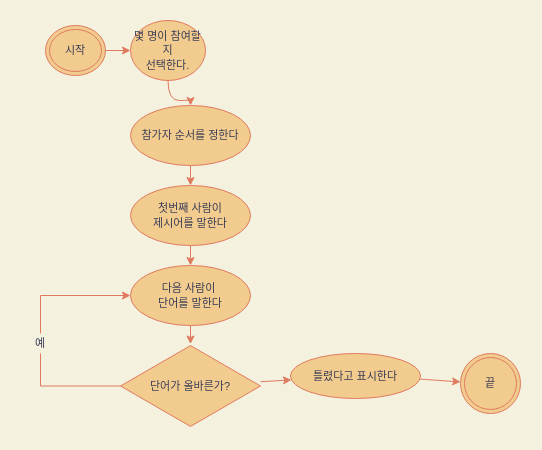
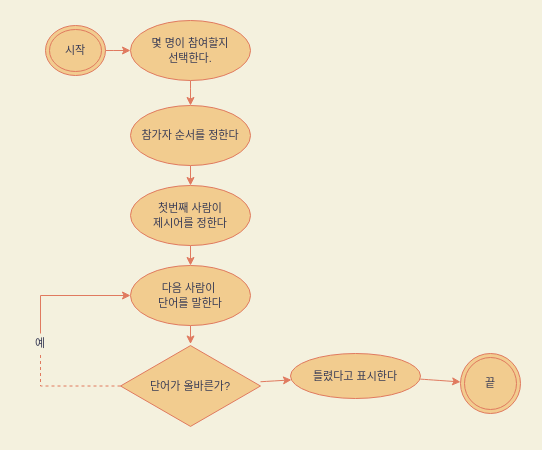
  <mxCell id="0" />
  <mxCell id="1" parent="0" />
  <mxCell id="2" value="" style="edgeStyle=none;orthogonalLoop=1;jettySize=auto;html=1;fontSize=11;verticalAlign=top;curved=1;labelBackgroundColor=#F4F1DE;strokeColor=#E07A5F;fontColor=#393C56;" edge="1" parent="1" source="4" target="16"><mxGeometry relative="1" as="geometry" /></mxCell>
  <mxCell id="3" value="" style="edgeStyle=orthogonalEdgeStyle;rounded=0;sketch=0;orthogonalLoop=1;jettySize=auto;html=1;fontColor=#393C56;strokeColor=#E07A5F;fillColor=#F2CC8F;startArrow=none;" edge="1" parent="1" source="18" target="14"><mxGeometry relative="1" as="geometry"><mxPoint x="110" y="285" as="targetPoint" /><Array as="points"><mxPoint x="40" y="295" /></Array></mxGeometry></mxCell>
  <mxCell id="4" value="&lt;font style=&quot;font-size: 11px&quot;&gt;단어가 올바른가?&lt;/font&gt;" style="html=1;whiteSpace=wrap;aspect=fixed;shape=isoRectangle;fontSize=11;fillColor=#F2CC8F;strokeColor=#E07A5F;fontColor=#393C56;" vertex="1" parent="1"><mxGeometry x="120" y="343.5" width="140" height="84" as="geometry" /></mxCell>
  <mxCell id="5" value="" style="edgeStyle=orthogonalEdgeStyle;orthogonalLoop=1;jettySize=auto;html=1;curved=1;labelBackgroundColor=#F4F1DE;strokeColor=#E07A5F;fontColor=#393C56;" edge="1" parent="1" source="6" target="8"><mxGeometry relative="1" as="geometry" /></mxCell>
  <mxCell id="6" value="&lt;font style=&quot;font-size: 11px&quot;&gt;시작&lt;/font&gt;" style="ellipse;shape=doubleEllipse;whiteSpace=wrap;html=1;fillColor=#F2CC8F;strokeColor=#E07A5F;fontColor=#393C56;" vertex="1" parent="1"><mxGeometry x="45" y="25" width="60" height="50" as="geometry" /></mxCell>
  <mxCell id="7" value="" style="edgeStyle=orthogonalEdgeStyle;orthogonalLoop=1;jettySize=auto;html=1;curved=1;labelBackgroundColor=#F4F1DE;strokeColor=#E07A5F;fontColor=#393C56;" edge="1" parent="1" source="8" target="10"><mxGeometry relative="1" as="geometry" /></mxCell>
- <mxCell id="8" value="&lt;font style=&quot;font-size: 11px&quot;&gt;몇 명이 참여할지 &lt;br&gt;선택한다.&lt;/font&gt;" style="ellipse;whiteSpace=wrap;html=1;fillColor=#F2CC8F;strokeColor=#E07A5F;fontColor=#393C56;" vertex="1" parent="1"><mxGeometry x="130" y="20" width="75" height="60" as="geometry" /></mxCell>
+ <mxCell id="8" value="&lt;font style=&quot;font-size: 11px&quot;&gt;몇 명이 참여할지 &lt;br&gt;선택한다.&lt;/font&gt;" style="ellipse;whiteSpace=wrap;html=1;fillColor=#F2CC8F;strokeColor=#E07A5F;fontColor=#393C56;" vertex="1" parent="1"><mxGeometry x="130" y="20" width="120" height="60" as="geometry" /></mxCell>
  <mxCell id="9" value="" style="edgeStyle=orthogonalEdgeStyle;orthogonalLoop=1;jettySize=auto;html=1;curved=1;labelBackgroundColor=#F4F1DE;strokeColor=#E07A5F;fontColor=#393C56;" edge="1" parent="1" source="10" target="12"><mxGeometry relative="1" as="geometry" /></mxCell>
  <mxCell id="10" value="&lt;font style=&quot;font-size: 11px&quot;&gt;참가자 순서를 정한다&lt;/font&gt;" style="ellipse;whiteSpace=wrap;html=1;fillColor=#F2CC8F;strokeColor=#E07A5F;fontColor=#393C56;" vertex="1" parent="1"><mxGeometry x="130" y="105" width="120" height="60" as="geometry" /></mxCell>
  <mxCell id="11" value="" style="edgeStyle=orthogonalEdgeStyle;orthogonalLoop=1;jettySize=auto;html=1;curved=1;labelBackgroundColor=#F4F1DE;strokeColor=#E07A5F;fontColor=#393C56;" edge="1" parent="1" source="12" target="14"><mxGeometry relative="1" as="geometry" /></mxCell>
- <mxCell id="12" value="&lt;font style=&quot;font-size: 11px&quot;&gt;첫번째 사람이 &lt;br&gt;제시어를 말한다&lt;/font&gt;" style="ellipse;whiteSpace=wrap;html=1;fillColor=#F2CC8F;strokeColor=#E07A5F;fontColor=#393C56;" vertex="1" parent="1"><mxGeometry x="130" y="185" width="120" height="60" as="geometry" /></mxCell>
+ <mxCell id="12" value="&lt;font style=&quot;font-size: 11px&quot;&gt;첫번째 사람이 &lt;br&gt;제시어를 정한다&lt;/font&gt;" style="ellipse;whiteSpace=wrap;html=1;fillColor=#F2CC8F;strokeColor=#E07A5F;fontColor=#393C56;" vertex="1" parent="1"><mxGeometry x="130" y="185" width="120" height="60" as="geometry" /></mxCell>
  <mxCell id="13" value="" style="edgeStyle=orthogonalEdgeStyle;orthogonalLoop=1;jettySize=auto;html=1;curved=1;labelBackgroundColor=#F4F1DE;strokeColor=#E07A5F;fontColor=#393C56;" edge="1" parent="1" source="14" target="4"><mxGeometry relative="1" as="geometry"><mxPoint x="190" y="345" as="targetPoint" /></mxGeometry></mxCell>
  <mxCell id="14" value="&lt;span style=&quot;font-size: 11px&quot;&gt;다음 사람이&amp;nbsp;&lt;br&gt;단어를 말한다&lt;br&gt;&lt;/span&gt;" style="ellipse;whiteSpace=wrap;html=1;fillColor=#F2CC8F;strokeColor=#E07A5F;fontColor=#393C56;flipH=1;flipV=1;" vertex="1" parent="1"><mxGeometry x="130" y="265" width="120" height="60" as="geometry" /></mxCell>
  <mxCell id="15" value="" style="edgeStyle=none;orthogonalLoop=1;jettySize=auto;html=1;fontSize=11;verticalAlign=top;curved=1;labelBackgroundColor=#F4F1DE;strokeColor=#E07A5F;fontColor=#393C56;" edge="1" parent="1" source="16" target="17"><mxGeometry relative="1" as="geometry" /></mxCell>
  <mxCell id="16" value="틀렸다고 표시한다" style="ellipse;whiteSpace=wrap;html=1;fontSize=11;fillColor=#F2CC8F;strokeColor=#E07A5F;fontColor=#393C56;" vertex="1" parent="1"><mxGeometry x="290" y="353" width="130" height="45" as="geometry" /></mxCell>
  <mxCell id="17" value="끝" style="ellipse;shape=doubleEllipse;whiteSpace=wrap;html=1;aspect=fixed;fontSize=11;fillColor=#F2CC8F;strokeColor=#E07A5F;fontColor=#393C56;" vertex="1" parent="1"><mxGeometry x="460" y="353" width="60" height="60" as="geometry" /></mxCell>
  <mxCell id="18" value="예" style="text;html=1;strokeColor=none;fillColor=none;align=center;verticalAlign=middle;whiteSpace=wrap;rounded=0;sketch=0;fontColor=#393C56;fontSize=11;" vertex="1" parent="1"><mxGeometry x="20" y="333" width="40" height="20" as="geometry" /></mxCell>
- <mxCell id="19" value="" style="edgeStyle=orthogonalEdgeStyle;rounded=0;sketch=0;orthogonalLoop=1;jettySize=auto;html=1;fontColor=#393C56;strokeColor=#E07A5F;fillColor=#F2CC8F;endArrow=none;" edge="1" parent="1" source="4" target="18"><mxGeometry relative="1" as="geometry"><mxPoint x="120" y="385.517" as="sourcePoint" /><mxPoint x="130" y="295.034" as="targetPoint" /><Array as="points"><mxPoint x="40" y="386" /></Array></mxGeometry></mxCell>
+ <mxCell id="19" value="" style="edgeStyle=orthogonalEdgeStyle;rounded=0;sketch=0;orthogonalLoop=1;jettySize=auto;html=1;fontColor=#393C56;strokeColor=#E07A5F;fillColor=#F2CC8F;endArrow=none;dashed=1;" edge="1" parent="1" source="4" target="18"><mxGeometry relative="1" as="geometry"><mxPoint x="120" y="385.517" as="sourcePoint" /><mxPoint x="130" y="295.034" as="targetPoint" /><Array as="points"><mxPoint x="40" y="386" /></Array></mxGeometry></mxCell>
